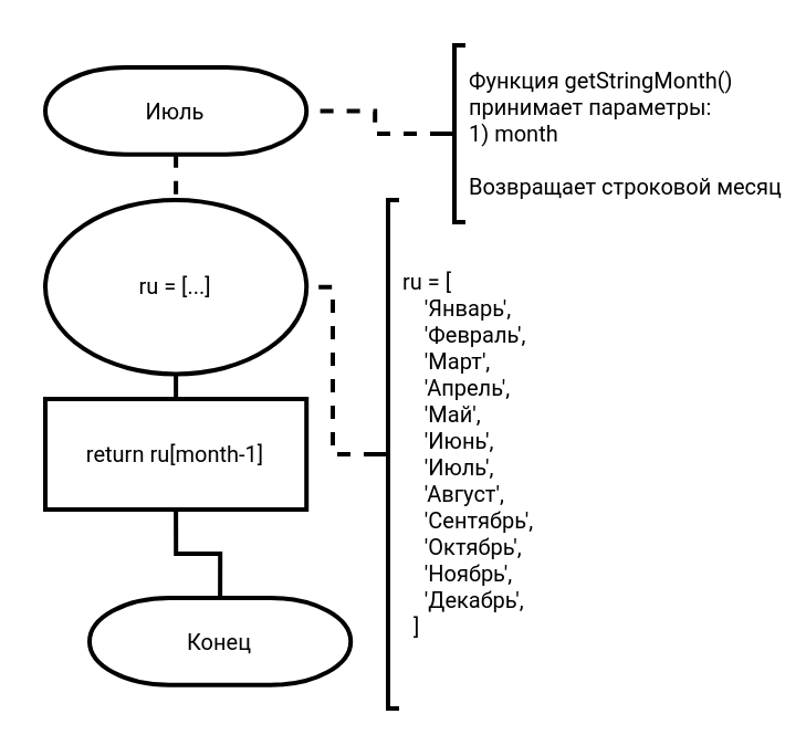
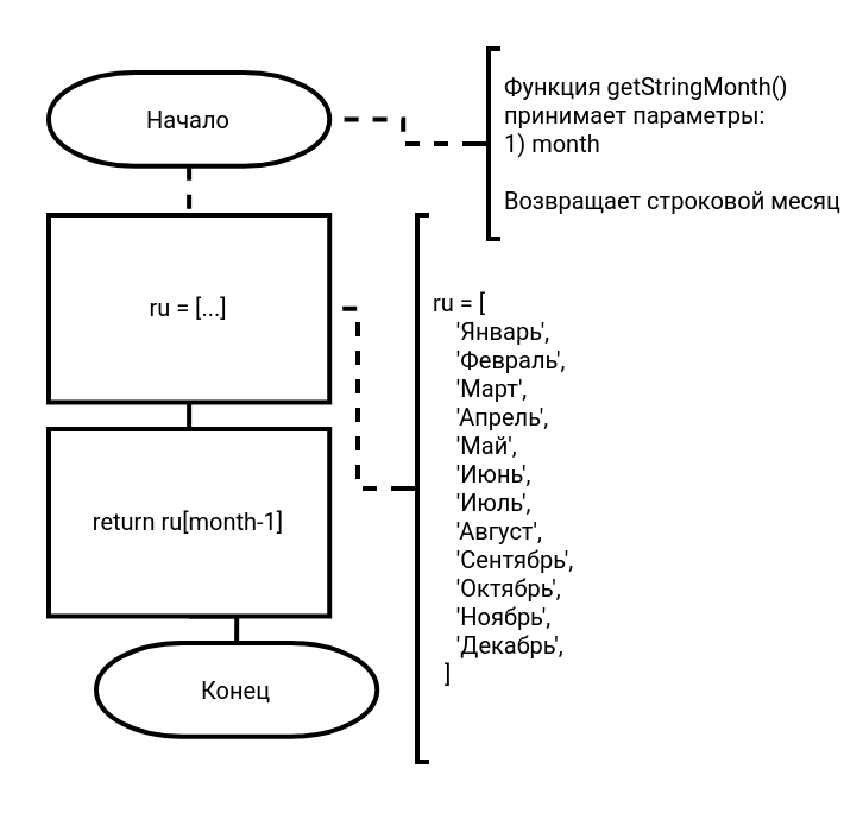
  <mxCell id="0" />
  <mxCell id="1" parent="0" />
  <mxCell id="2" style="edgeStyle=orthogonalEdgeStyle;rounded=0;orthogonalLoop=1;jettySize=auto;html=1;exitX=0.5;exitY=1;exitDx=0;exitDy=0;exitPerimeter=0;entryX=0.5;entryY=0;entryDx=0;entryDy=0;endArrow=none;endFill=0;strokeWidth=2;fontFamily=Roboto;fontSource=https%3A%2F%2Ffonts.googleapis.com%2Fcss%3Ffamily%3DRoboto;fontSize=10;dashed=1;" edge="1" parent="1" source="3" target="6"><mxGeometry relative="1" as="geometry" /></mxCell>
- <mxCell id="3" value="Июль" style="strokeWidth=2;html=1;shape=mxgraph.flowchart.terminator;whiteSpace=wrap;fontFamily=Roboto;fontSource=https%3A%2F%2Ffonts.googleapis.com%2Fcss%3Ffamily%3DRoboto;fontSize=10;" vertex="1" parent="1"><mxGeometry x="20" y="30" width="118.11" height="39.37" as="geometry" /></mxCell>
+ <mxCell id="3" value="Начало" style="strokeWidth=2;html=1;shape=mxgraph.flowchart.terminator;whiteSpace=wrap;fontFamily=Roboto;fontSource=https%3A%2F%2Ffonts.googleapis.com%2Fcss%3Ffamily%3DRoboto;fontSize=10;" vertex="1" parent="1"><mxGeometry x="20" y="30" width="118.11" height="39.37" as="geometry" /></mxCell>
  <mxCell id="4" value="Конец" style="strokeWidth=2;html=1;shape=mxgraph.flowchart.terminator;whiteSpace=wrap;fontFamily=Roboto;fontSource=https%3A%2F%2Ffonts.googleapis.com%2Fcss%3Ffamily%3DRoboto;fontSize=10;" vertex="1" parent="1"><mxGeometry x="40" y="270" width="118.11" height="39.37" as="geometry" /></mxCell>
  <mxCell id="5" style="edgeStyle=orthogonalEdgeStyle;rounded=0;orthogonalLoop=1;jettySize=auto;html=1;exitX=0.5;exitY=1;exitDx=0;exitDy=0;entryX=0.5;entryY=0;entryDx=0;entryDy=0;endArrow=none;endFill=0;strokeWidth=2;fontFamily=Roboto;fontSource=https%3A%2F%2Ffonts.googleapis.com%2Fcss%3Ffamily%3DRoboto;fontSize=10;" edge="1" parent="1" source="6" target="8"><mxGeometry relative="1" as="geometry" /></mxCell>
- <mxCell id="6" value="ru = [...]" style="ellipse;whiteSpace=wrap;html=1;absoluteArcSize=1;arcSize=14;strokeWidth=2;fontFamily=Roboto;fontSource=https%3A%2F%2Ffonts.googleapis.com%2Fcss%3Ffamily%3DRoboto;fontSize=10;" vertex="1" parent="1"><mxGeometry x="20" y="90" width="118.11" height="78.74" as="geometry" /></mxCell>
+ <mxCell id="6" value="ru = [...]" style="rounded=0;whiteSpace=wrap;html=1;absoluteArcSize=1;arcSize=14;strokeWidth=2;fontFamily=Roboto;fontSource=https%3A%2F%2Ffonts.googleapis.com%2Fcss%3Ffamily%3DRoboto;fontSize=10;" vertex="1" parent="1"><mxGeometry x="20" y="90" width="118.11" height="78.74" as="geometry" /></mxCell>
  <mxCell id="7" style="edgeStyle=orthogonalEdgeStyle;rounded=0;orthogonalLoop=1;jettySize=auto;html=1;exitX=0.5;exitY=1;exitDx=0;exitDy=0;entryX=0.5;entryY=0;entryDx=0;entryDy=0;entryPerimeter=0;endArrow=none;endFill=0;strokeWidth=2;fontFamily=Roboto;fontSource=https%3A%2F%2Ffonts.googleapis.com%2Fcss%3Ffamily%3DRoboto;fontSize=10;" edge="1" parent="1" source="8" target="4"><mxGeometry relative="1" as="geometry" /></mxCell>
- <mxCell id="8" value="return ru[month-1]" style="rounded=0;whiteSpace=wrap;html=1;absoluteArcSize=1;arcSize=14;strokeWidth=2;fontFamily=Roboto;fontSource=https%3A%2F%2Ffonts.googleapis.com%2Fcss%3Ffamily%3DRoboto;fontSize=10;" vertex="1" parent="1"><mxGeometry x="20" y="180" width="118.11" height="50" as="geometry" /></mxCell>
+ <mxCell id="8" value="return ru[month-1]" style="rounded=0;whiteSpace=wrap;html=1;absoluteArcSize=1;arcSize=14;strokeWidth=2;fontFamily=Roboto;fontSource=https%3A%2F%2Ffonts.googleapis.com%2Fcss%3Ffamily%3DRoboto;fontSize=10;" vertex="1" parent="1"><mxGeometry x="20" y="180" width="118.11" height="78.74" as="geometry" /></mxCell>
  <mxCell id="9" style="edgeStyle=orthogonalEdgeStyle;rounded=0;orthogonalLoop=1;jettySize=auto;html=1;exitX=0;exitY=0.5;exitDx=0;exitDy=0;exitPerimeter=0;endArrow=none;endFill=0;strokeWidth=2;dashed=1;fontFamily=Roboto;fontSource=https%3A%2F%2Ffonts.googleapis.com%2Fcss%3Ffamily%3DRoboto;fontSize=10;" edge="1" parent="1" source="10" target="6"><mxGeometry relative="1" as="geometry" /></mxCell>
  <mxCell id="10" value="&lt;div style=&quot;font-size: 10px;&quot;&gt;ru = [&lt;/div&gt;&lt;div style=&quot;font-size: 10px;&quot;&gt;&amp;nbsp; &amp;nbsp; 'Январь',&lt;/div&gt;&lt;div style=&quot;font-size: 10px;&quot;&gt;&amp;nbsp; &amp;nbsp; 'Февраль',&lt;/div&gt;&lt;div style=&quot;font-size: 10px;&quot;&gt;&amp;nbsp; &amp;nbsp; 'Март',&lt;/div&gt;&lt;div style=&quot;font-size: 10px;&quot;&gt;&amp;nbsp; &amp;nbsp; 'Апрель',&lt;/div&gt;&lt;div style=&quot;font-size: 10px;&quot;&gt;&amp;nbsp; &amp;nbsp; 'Май',&lt;/div&gt;&lt;div style=&quot;font-size: 10px;&quot;&gt;&amp;nbsp; &amp;nbsp; 'Июнь',&lt;/div&gt;&lt;div style=&quot;font-size: 10px;&quot;&gt;&amp;nbsp; &amp;nbsp; 'Июль',&lt;/div&gt;&lt;div style=&quot;font-size: 10px;&quot;&gt;&amp;nbsp; &amp;nbsp; 'Август',&lt;/div&gt;&lt;div style=&quot;font-size: 10px;&quot;&gt;&amp;nbsp; &amp;nbsp; 'Сентябрь',&lt;/div&gt;&lt;div style=&quot;font-size: 10px;&quot;&gt;&amp;nbsp; &amp;nbsp; 'Октябрь',&lt;/div&gt;&lt;div style=&quot;font-size: 10px;&quot;&gt;&amp;nbsp; &amp;nbsp; 'Ноябрь',&lt;/div&gt;&lt;div style=&quot;font-size: 10px;&quot;&gt;&amp;nbsp; &amp;nbsp; 'Декабрь',&lt;/div&gt;&lt;div style=&quot;font-size: 10px;&quot;&gt;&amp;nbsp; ]&lt;/div&gt;" style="strokeWidth=2;html=1;shape=mxgraph.flowchart.annotation_2;align=left;labelPosition=right;pointerEvents=1;fontFamily=Roboto;fontSource=https%3A%2F%2Ffonts.googleapis.com%2Fcss%3Ffamily%3DRoboto;fontSize=10;" vertex="1" parent="1"><mxGeometry x="170" y="90" width="10" height="230" as="geometry" /></mxCell>
  <mxCell id="11" style="edgeStyle=orthogonalEdgeStyle;rounded=0;orthogonalLoop=1;jettySize=auto;html=1;exitX=0;exitY=0.5;exitDx=0;exitDy=0;exitPerimeter=0;entryX=1;entryY=0.5;entryDx=0;entryDy=0;entryPerimeter=0;endArrow=none;endFill=0;strokeWidth=2;dashed=1;fontFamily=Roboto;fontSource=https%3A%2F%2Ffonts.googleapis.com%2Fcss%3Ffamily%3DRoboto;fontSize=10;" edge="1" parent="1" source="12" target="3"><mxGeometry relative="1" as="geometry" /></mxCell>
  <mxCell id="12" value="Функция getStringMonth()&lt;br style=&quot;font-size: 10px;&quot;&gt;принимает параметры:&lt;br style=&quot;font-size: 10px;&quot;&gt;1) month&lt;br style=&quot;font-size: 10px;&quot;&gt;&lt;br style=&quot;font-size: 10px;&quot;&gt;Возвращает строковой месяц" style="strokeWidth=2;html=1;shape=mxgraph.flowchart.annotation_2;align=left;labelPosition=right;pointerEvents=1;fontFamily=Roboto;fontSource=https%3A%2F%2Ffonts.googleapis.com%2Fcss%3Ffamily%3DRoboto;fontSize=10;" vertex="1" parent="1"><mxGeometry x="200" y="20" width="10" height="80" as="geometry" /></mxCell>
